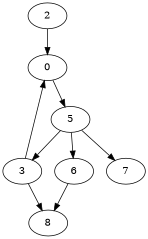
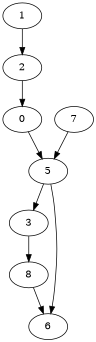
  digraph {
+   n1 [label=1]
    n2 [label=2]
    n3 [label=0]
    n4 [label=5]
    n5 [label=3]
    n6 [label=8]
    n7 [label=6]
    n8 [label=7]
+   n1 -> n2
    n2 -> n3
    n3 -> n4
    n4 -> n5
    n4 -> n7
-   n4 -> n8
-   n5 -> n3
+   n8 -> n4
    n5 -> n6
-   n7 -> n6
+   n6 -> n7
  }
